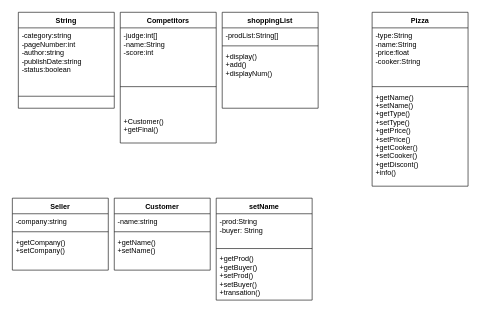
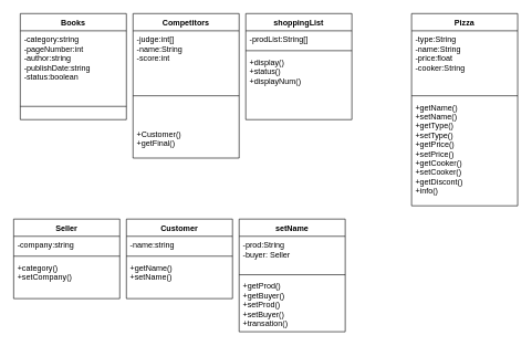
  <mxCell id="0" />
  <mxCell id="1" parent="0" />
- <mxCell id="2" value="String" style="swimlane;fontStyle=1;align=center;verticalAlign=top;childLayout=stackLayout;horizontal=1;startSize=26;horizontalStack=0;resizeParent=1;resizeParentMax=0;resizeLast=0;collapsible=1;marginBottom=0;" vertex="1" parent="1"><mxGeometry x="30" y="20" width="160" height="160" as="geometry" /></mxCell>
+ <mxCell id="2" value="Books" style="swimlane;fontStyle=1;align=center;verticalAlign=top;childLayout=stackLayout;horizontal=1;startSize=26;horizontalStack=0;resizeParent=1;resizeParentMax=0;resizeLast=0;collapsible=1;marginBottom=0;" vertex="1" parent="1"><mxGeometry x="30" y="20" width="160" height="160" as="geometry" /></mxCell>
  <mxCell id="3" value="-category:string&#10;-pageNumber:int&#10;-author:string&#10;-publishDate:string&#10;-status:boolean&#10;" style="text;strokeColor=none;fillColor=none;align=left;verticalAlign=top;spacingLeft=4;spacingRight=4;overflow=hidden;rotatable=0;points=[[0,0.5],[1,0.5]];portConstraint=eastwest;" vertex="1" parent="2"><mxGeometry y="26" width="160" height="94" as="geometry" /></mxCell>
  <mxCell id="4" value="" style="line;strokeWidth=1;fillColor=none;align=left;verticalAlign=middle;spacingTop=-1;spacingLeft=3;spacingRight=3;rotatable=0;labelPosition=right;points=[];portConstraint=eastwest;" vertex="1" parent="2"><mxGeometry y="120" width="160" height="40" as="geometry" /></mxCell>
  <mxCell id="5" value="Competitors" style="swimlane;fontStyle=1;align=center;verticalAlign=top;childLayout=stackLayout;horizontal=1;startSize=26;horizontalStack=0;resizeParent=1;resizeParentMax=0;resizeLast=0;collapsible=1;marginBottom=0;" vertex="1" parent="1"><mxGeometry x="200" y="20" width="160" height="218" as="geometry" /></mxCell>
  <mxCell id="6" value="-judge:int[]&#10;-name:String&#10;-score:int" style="text;strokeColor=none;fillColor=none;align=left;verticalAlign=top;spacingLeft=4;spacingRight=4;overflow=hidden;rotatable=0;points=[[0,0.5],[1,0.5]];portConstraint=eastwest;" vertex="1" parent="5"><mxGeometry y="26" width="160" height="54" as="geometry" /></mxCell>
  <mxCell id="7" value="" style="line;strokeWidth=1;fillColor=none;align=left;verticalAlign=middle;spacingTop=-1;spacingLeft=3;spacingRight=3;rotatable=0;labelPosition=right;points=[];portConstraint=eastwest;" vertex="1" parent="5"><mxGeometry y="80" width="160" height="88" as="geometry" /></mxCell>
  <mxCell id="8" value="+Customer()&#10;+getFinal()" style="text;strokeColor=none;fillColor=none;align=left;verticalAlign=top;spacingLeft=4;spacingRight=4;overflow=hidden;rotatable=0;points=[[0,0.5],[1,0.5]];portConstraint=eastwest;" vertex="1" parent="5"><mxGeometry y="168" width="160" height="50" as="geometry" /></mxCell>
  <mxCell id="9" value="shoppingList" style="swimlane;fontStyle=1;align=center;verticalAlign=top;childLayout=stackLayout;horizontal=1;startSize=26;horizontalStack=0;resizeParent=1;resizeParentMax=0;resizeLast=0;collapsible=1;marginBottom=0;" vertex="1" parent="1"><mxGeometry x="370" y="20" width="160" height="160" as="geometry" /></mxCell>
  <mxCell id="10" value="-prodList:String[]" style="text;strokeColor=none;fillColor=none;align=left;verticalAlign=top;spacingLeft=4;spacingRight=4;overflow=hidden;rotatable=0;points=[[0,0.5],[1,0.5]];portConstraint=eastwest;" vertex="1" parent="9"><mxGeometry y="26" width="160" height="26" as="geometry" /></mxCell>
  <mxCell id="11" value="" style="line;strokeWidth=1;fillColor=none;align=left;verticalAlign=middle;spacingTop=-1;spacingLeft=3;spacingRight=3;rotatable=0;labelPosition=right;points=[];portConstraint=eastwest;" vertex="1" parent="9"><mxGeometry y="52" width="160" height="8" as="geometry" /></mxCell>
- <mxCell id="12" value="+display()&#10;+add()&#10;+displayNum()" style="text;strokeColor=none;fillColor=none;align=left;verticalAlign=top;spacingLeft=4;spacingRight=4;overflow=hidden;rotatable=0;points=[[0,0.5],[1,0.5]];portConstraint=eastwest;" vertex="1" parent="9"><mxGeometry y="60" width="160" height="100" as="geometry" /></mxCell>
+ <mxCell id="12" value="+display()&#10;+status()&#10;+displayNum()" style="text;strokeColor=none;fillColor=none;align=left;verticalAlign=top;spacingLeft=4;spacingRight=4;overflow=hidden;rotatable=0;points=[[0,0.5],[1,0.5]];portConstraint=eastwest;" vertex="1" parent="9"><mxGeometry y="60" width="160" height="100" as="geometry" /></mxCell>
  <mxCell id="13" value="Seller" style="swimlane;fontStyle=1;align=center;verticalAlign=top;childLayout=stackLayout;horizontal=1;startSize=26;horizontalStack=0;resizeParent=1;resizeParentMax=0;resizeLast=0;collapsible=1;marginBottom=0;" vertex="1" parent="1"><mxGeometry x="20" y="330" width="160" height="120" as="geometry" /></mxCell>
  <mxCell id="14" value="-company:string" style="text;strokeColor=none;fillColor=none;align=left;verticalAlign=top;spacingLeft=4;spacingRight=4;overflow=hidden;rotatable=0;points=[[0,0.5],[1,0.5]];portConstraint=eastwest;" vertex="1" parent="13"><mxGeometry y="26" width="160" height="26" as="geometry" /></mxCell>
  <mxCell id="15" value="" style="line;strokeWidth=1;fillColor=none;align=left;verticalAlign=middle;spacingTop=-1;spacingLeft=3;spacingRight=3;rotatable=0;labelPosition=right;points=[];portConstraint=eastwest;" vertex="1" parent="13"><mxGeometry y="52" width="160" height="8" as="geometry" /></mxCell>
- <mxCell id="16" value="+getCompany()&#10;+setCompany()" style="text;strokeColor=none;fillColor=none;align=left;verticalAlign=top;spacingLeft=4;spacingRight=4;overflow=hidden;rotatable=0;points=[[0,0.5],[1,0.5]];portConstraint=eastwest;" vertex="1" parent="13"><mxGeometry y="60" width="160" height="60" as="geometry" /></mxCell>
+ <mxCell id="16" value="+category()&#10;+setCompany()" style="text;strokeColor=none;fillColor=none;align=left;verticalAlign=top;spacingLeft=4;spacingRight=4;overflow=hidden;rotatable=0;points=[[0,0.5],[1,0.5]];portConstraint=eastwest;" vertex="1" parent="13"><mxGeometry y="60" width="160" height="60" as="geometry" /></mxCell>
  <mxCell id="17" value="Customer" style="swimlane;fontStyle=1;align=center;verticalAlign=top;childLayout=stackLayout;horizontal=1;startSize=26;horizontalStack=0;resizeParent=1;resizeParentMax=0;resizeLast=0;collapsible=1;marginBottom=0;" vertex="1" parent="1"><mxGeometry x="190" y="330" width="160" height="120" as="geometry" /></mxCell>
  <mxCell id="18" value="-name:string" style="text;strokeColor=none;fillColor=none;align=left;verticalAlign=top;spacingLeft=4;spacingRight=4;overflow=hidden;rotatable=0;points=[[0,0.5],[1,0.5]];portConstraint=eastwest;" vertex="1" parent="17"><mxGeometry y="26" width="160" height="26" as="geometry" /></mxCell>
  <mxCell id="19" value="" style="line;strokeWidth=1;fillColor=none;align=left;verticalAlign=middle;spacingTop=-1;spacingLeft=3;spacingRight=3;rotatable=0;labelPosition=right;points=[];portConstraint=eastwest;" vertex="1" parent="17"><mxGeometry y="52" width="160" height="8" as="geometry" /></mxCell>
  <mxCell id="20" value="+getName()&#10;+setName()" style="text;strokeColor=none;fillColor=none;align=left;verticalAlign=top;spacingLeft=4;spacingRight=4;overflow=hidden;rotatable=0;points=[[0,0.5],[1,0.5]];portConstraint=eastwest;" vertex="1" parent="17"><mxGeometry y="60" width="160" height="60" as="geometry" /></mxCell>
  <mxCell id="21" value="setName" style="swimlane;fontStyle=1;align=center;verticalAlign=top;childLayout=stackLayout;horizontal=1;startSize=26;horizontalStack=0;resizeParent=1;resizeParentMax=0;resizeLast=0;collapsible=1;marginBottom=0;" vertex="1" parent="1"><mxGeometry x="360" y="330" width="160" height="170" as="geometry" /></mxCell>
- <mxCell id="22" value="-prod:String&#10;-buyer: String" style="text;strokeColor=none;fillColor=none;align=left;verticalAlign=top;spacingLeft=4;spacingRight=4;overflow=hidden;rotatable=0;points=[[0,0.5],[1,0.5]];portConstraint=eastwest;" vertex="1" parent="21"><mxGeometry y="26" width="160" height="54" as="geometry" /></mxCell>
+ <mxCell id="22" value="-prod:String&#10;-buyer: Seller" style="text;strokeColor=none;fillColor=none;align=left;verticalAlign=top;spacingLeft=4;spacingRight=4;overflow=hidden;rotatable=0;points=[[0,0.5],[1,0.5]];portConstraint=eastwest;" vertex="1" parent="21"><mxGeometry y="26" width="160" height="54" as="geometry" /></mxCell>
  <mxCell id="23" value="" style="line;strokeWidth=1;fillColor=none;align=left;verticalAlign=middle;spacingTop=-1;spacingLeft=3;spacingRight=3;rotatable=0;labelPosition=right;points=[];portConstraint=eastwest;" vertex="1" parent="21"><mxGeometry y="80" width="160" height="8" as="geometry" /></mxCell>
  <mxCell id="24" value="+getProd()&#10;+getBuyer()&#10;+setProd()&#10;+setBuyer()&#10;+transation()" style="text;strokeColor=none;fillColor=none;align=left;verticalAlign=top;spacingLeft=4;spacingRight=4;overflow=hidden;rotatable=0;points=[[0,0.5],[1,0.5]];portConstraint=eastwest;" vertex="1" parent="21"><mxGeometry y="88" width="160" height="82" as="geometry" /></mxCell>
  <mxCell id="25" value="Pizza" style="swimlane;fontStyle=1;align=center;verticalAlign=top;childLayout=stackLayout;horizontal=1;startSize=26;horizontalStack=0;resizeParent=1;resizeParentMax=0;resizeLast=0;collapsible=1;marginBottom=0;" vertex="1" parent="1"><mxGeometry x="620" y="20" width="160" height="290" as="geometry" /></mxCell>
  <mxCell id="26" value="-type:String&#10;-name:String&#10;-price:float&#10;-cooker:String" style="text;strokeColor=none;fillColor=none;align=left;verticalAlign=top;spacingLeft=4;spacingRight=4;overflow=hidden;rotatable=0;points=[[0,0.5],[1,0.5]];portConstraint=eastwest;" vertex="1" parent="25"><mxGeometry y="26" width="160" height="94" as="geometry" /></mxCell>
  <mxCell id="27" value="" style="line;strokeWidth=1;fillColor=none;align=left;verticalAlign=middle;spacingTop=-1;spacingLeft=3;spacingRight=3;rotatable=0;labelPosition=right;points=[];portConstraint=eastwest;" vertex="1" parent="25"><mxGeometry y="120" width="160" height="8" as="geometry" /></mxCell>
  <mxCell id="28" value="+getName()&#10;+setName()&#10;+getType()&#10;+setType()&#10;+getPrice()&#10;+setPrice()&#10;+getCooker()&#10;+setCooker()&#10;+getDiscont()&#10;+info()" style="text;strokeColor=none;fillColor=none;align=left;verticalAlign=top;spacingLeft=4;spacingRight=4;overflow=hidden;rotatable=0;points=[[0,0.5],[1,0.5]];portConstraint=eastwest;" vertex="1" parent="25"><mxGeometry y="128" width="160" height="162" as="geometry" /></mxCell>
